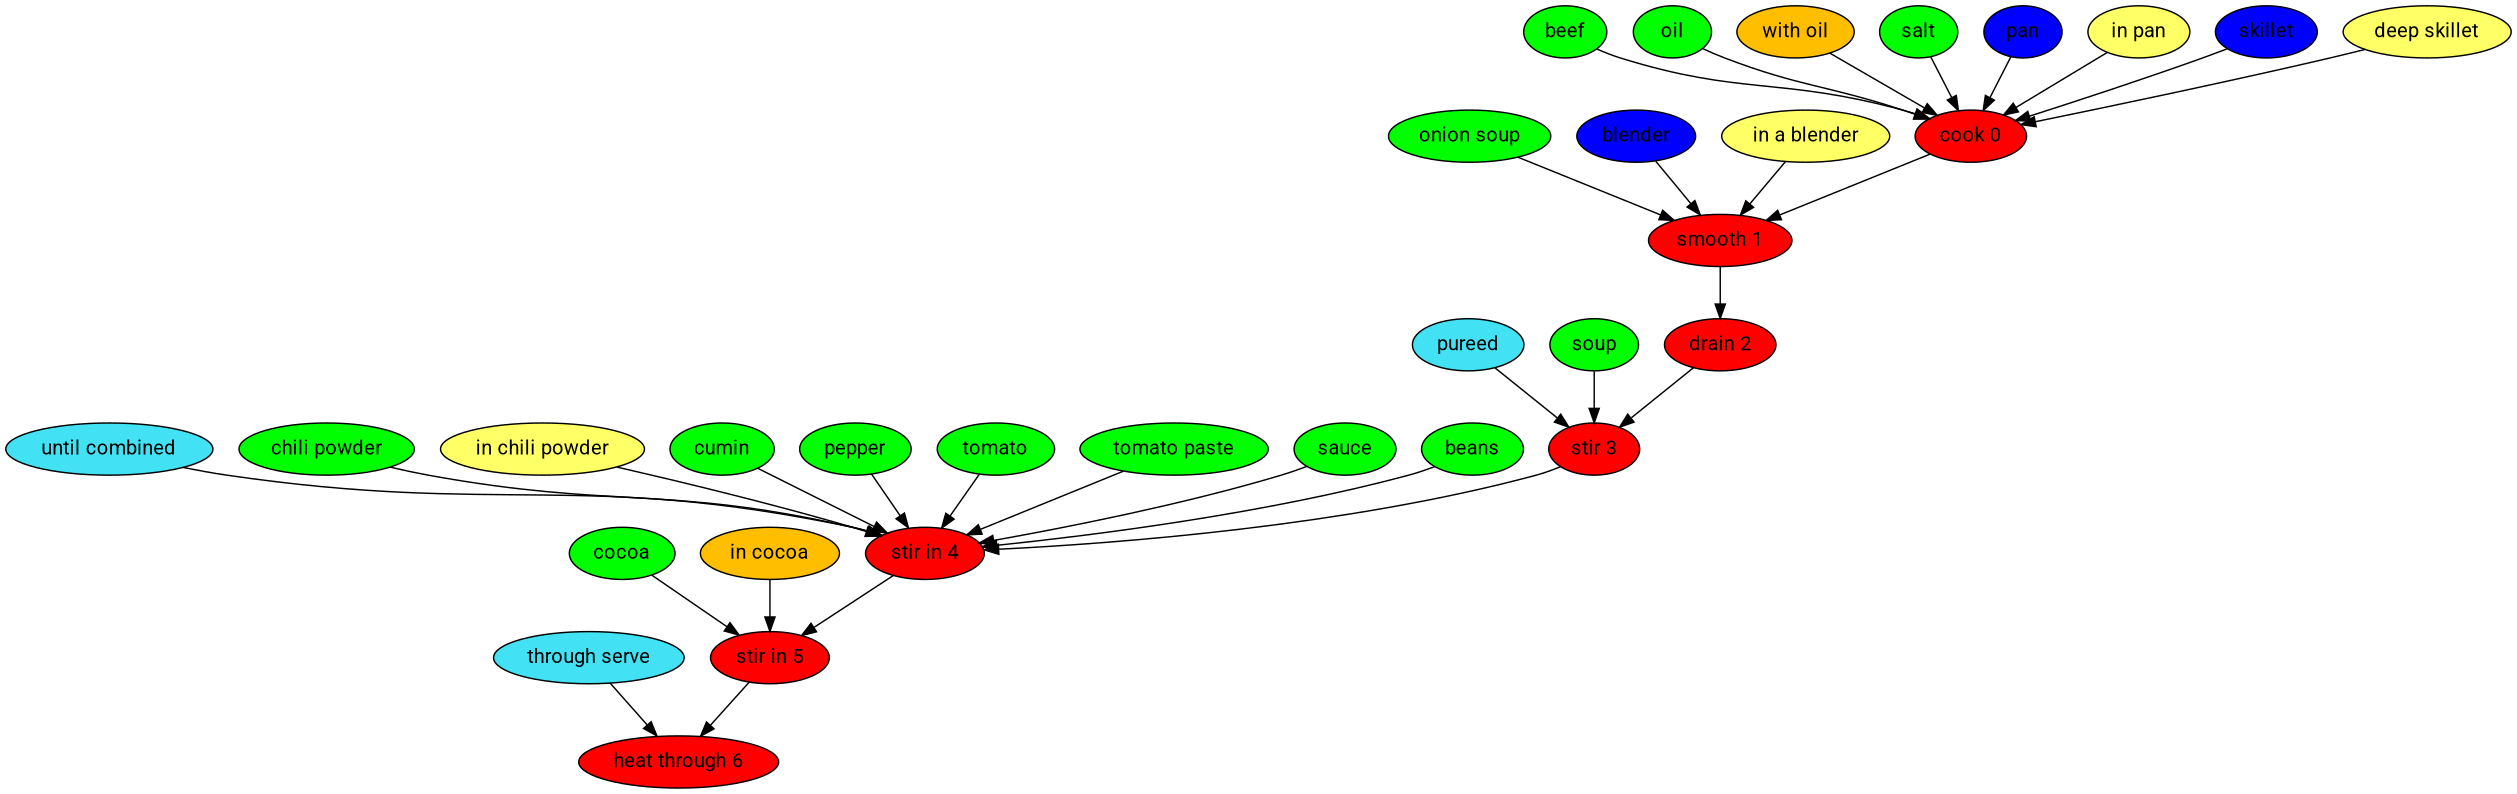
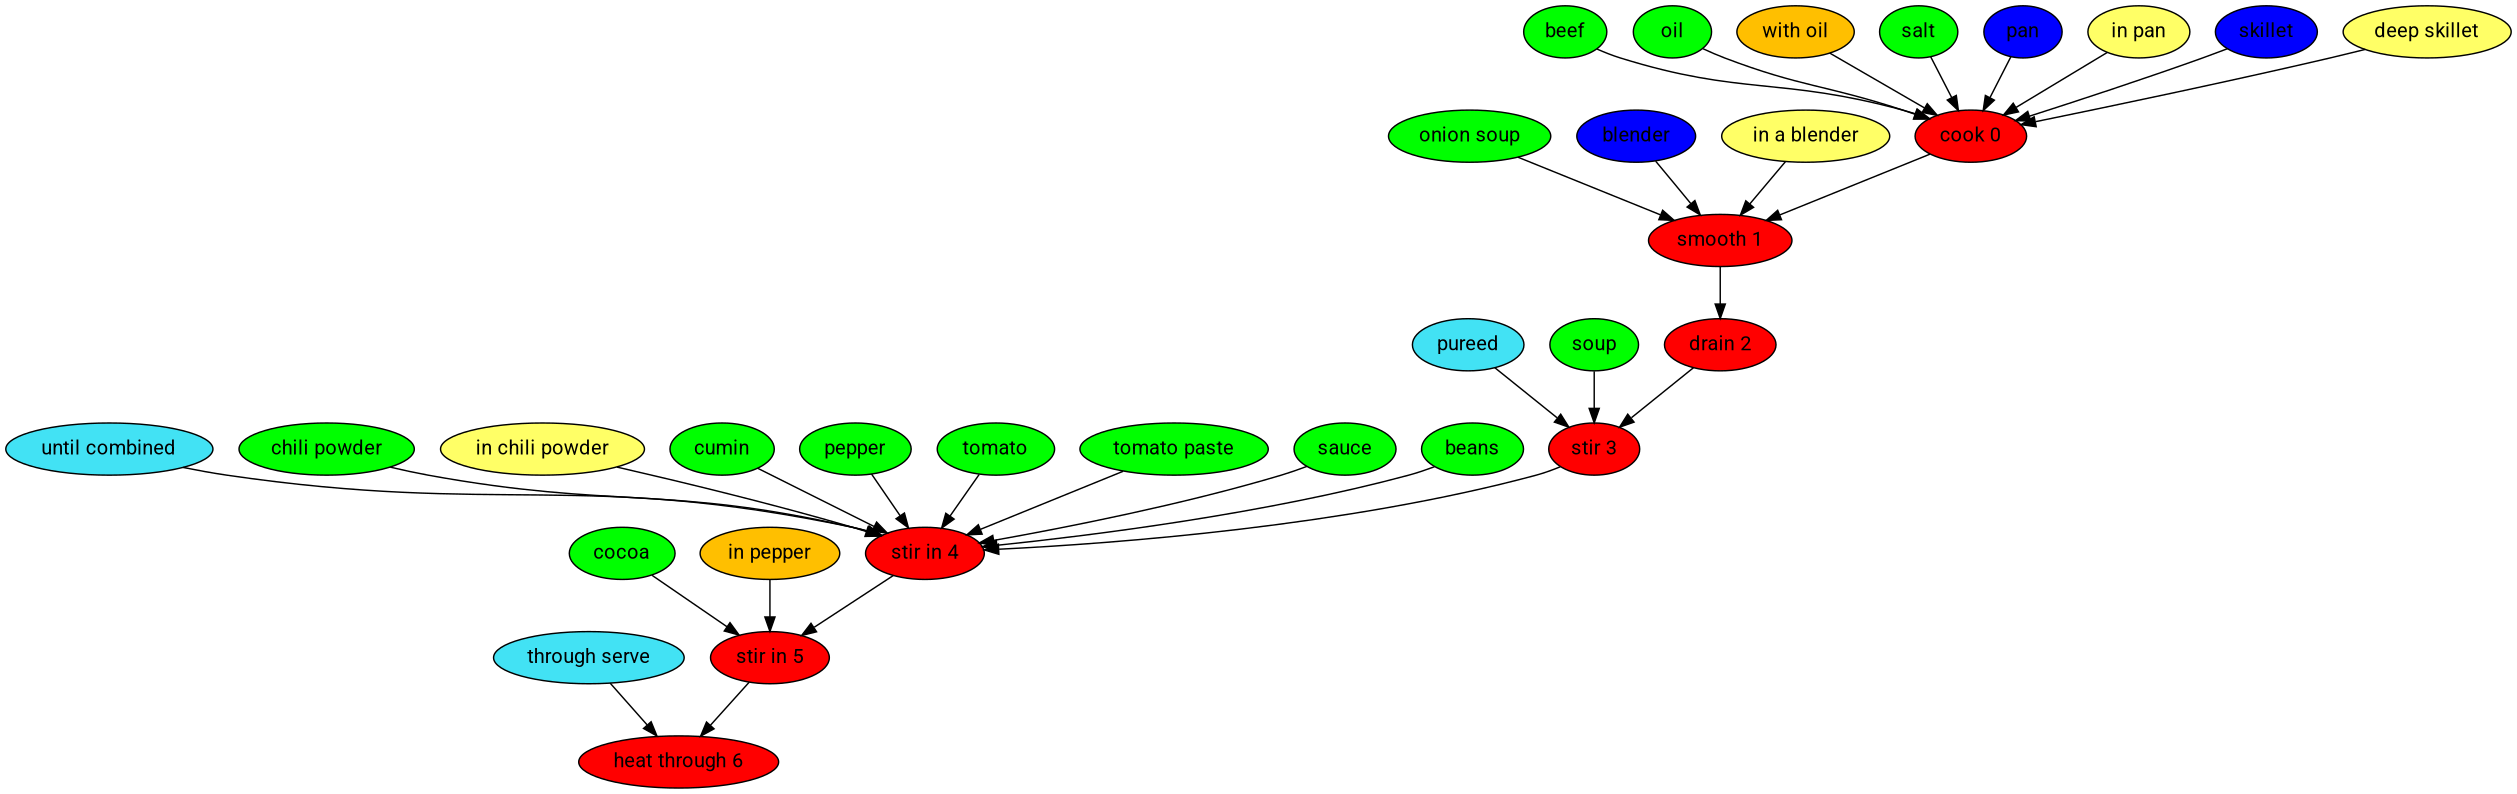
  digraph {
    fontname=Roboto
    node [fillcolor=green fontname=Roboto style=filled]
    edge [fontname=Roboto]
    "cook 0" [fillcolor=red]
    "smooth 1" [fillcolor=red]
    "drain 2" [fillcolor=red]
    beef
    oil
    "with oil" [fillcolor="#FFBF00"]
    salt
    pan [fillcolor="#0000ff"]
    "in pan" [fillcolor="#ffff66"]
    skillet [fillcolor="#0000ff"]
    "deep skillet" [fillcolor="#ffff66"]
    "stir 3" [fillcolor=red]
    "onion soup"
    blender [fillcolor="#0000ff"]
    "in a blender" [fillcolor="#ffff66"]
    "stir in 4" [fillcolor=red]
    "stir in 5" [fillcolor=red]
    pureed [fillcolor="#42e2f4"]
    soup
    "heat through 6" [fillcolor=red]
    "until combined" [fillcolor="#42e2f4"]
    "chili powder"
    "in chili powder" [fillcolor="#ffff66"]
    cumin
    pepper
    tomato
    "tomato paste"
    sauce
    beans
    cocoa
-   "in cocoa" [fillcolor="#FFBF00"]
+   "in cocoa" [fillcolor="#FFBF00" label="in pepper"]
    "through serve" [fillcolor="#42e2f4"]
    "cook 0" -> "smooth 1"
    "smooth 1" -> "drain 2"
    "drain 2" -> "stir 3"
    beef -> "cook 0"
    oil -> "cook 0"
    "with oil" -> "cook 0"
    salt -> "cook 0"
    pan -> "cook 0"
    "in pan" -> "cook 0"
    skillet -> "cook 0"
    "deep skillet" -> "cook 0"
    "stir 3" -> "stir in 4"
    "onion soup" -> "smooth 1"
    blender -> "smooth 1"
    "in a blender" -> "smooth 1"
    "stir in 4" -> "stir in 5"
    "stir in 5" -> "heat through 6"
    pureed -> "stir 3"
    soup -> "stir 3"
    "until combined" -> "stir in 4"
    "chili powder" -> "stir in 4"
    "in chili powder" -> "stir in 4"
    cumin -> "stir in 4"
    pepper -> "stir in 4"
    tomato -> "stir in 4"
    "tomato paste" -> "stir in 4"
    sauce -> "stir in 4"
    beans -> "stir in 4"
    cocoa -> "stir in 5"
    "in cocoa" -> "stir in 5"
    "through serve" -> "heat through 6"
  }
